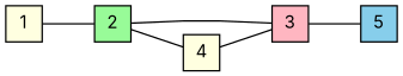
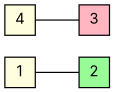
  graph {
    fontname=Inter
    rankdir=LR
    splines=polyline
    node [fillcolor=lightyellow fontname=Inter fontsize=12 shape=box style=filled]
    edge [fontname=Inter]
    n1 [height=0.35 label=1 width=0.35]
    n2 [fillcolor=palegreen height=0.35 label=2 width=0.35]
    n3 [fillcolor=lightpink height=0.35 label=3 width=0.35]
    n4 [height=0.35 label=4 width=0.35]
-   n5 [fillcolor=skyblue height=0.35 label=5 width=0.35]
    n1 -- n2
-   n2 -- n3
-   n2 -- n4
-   n3 -- n5
    n4 -- n3
  }
